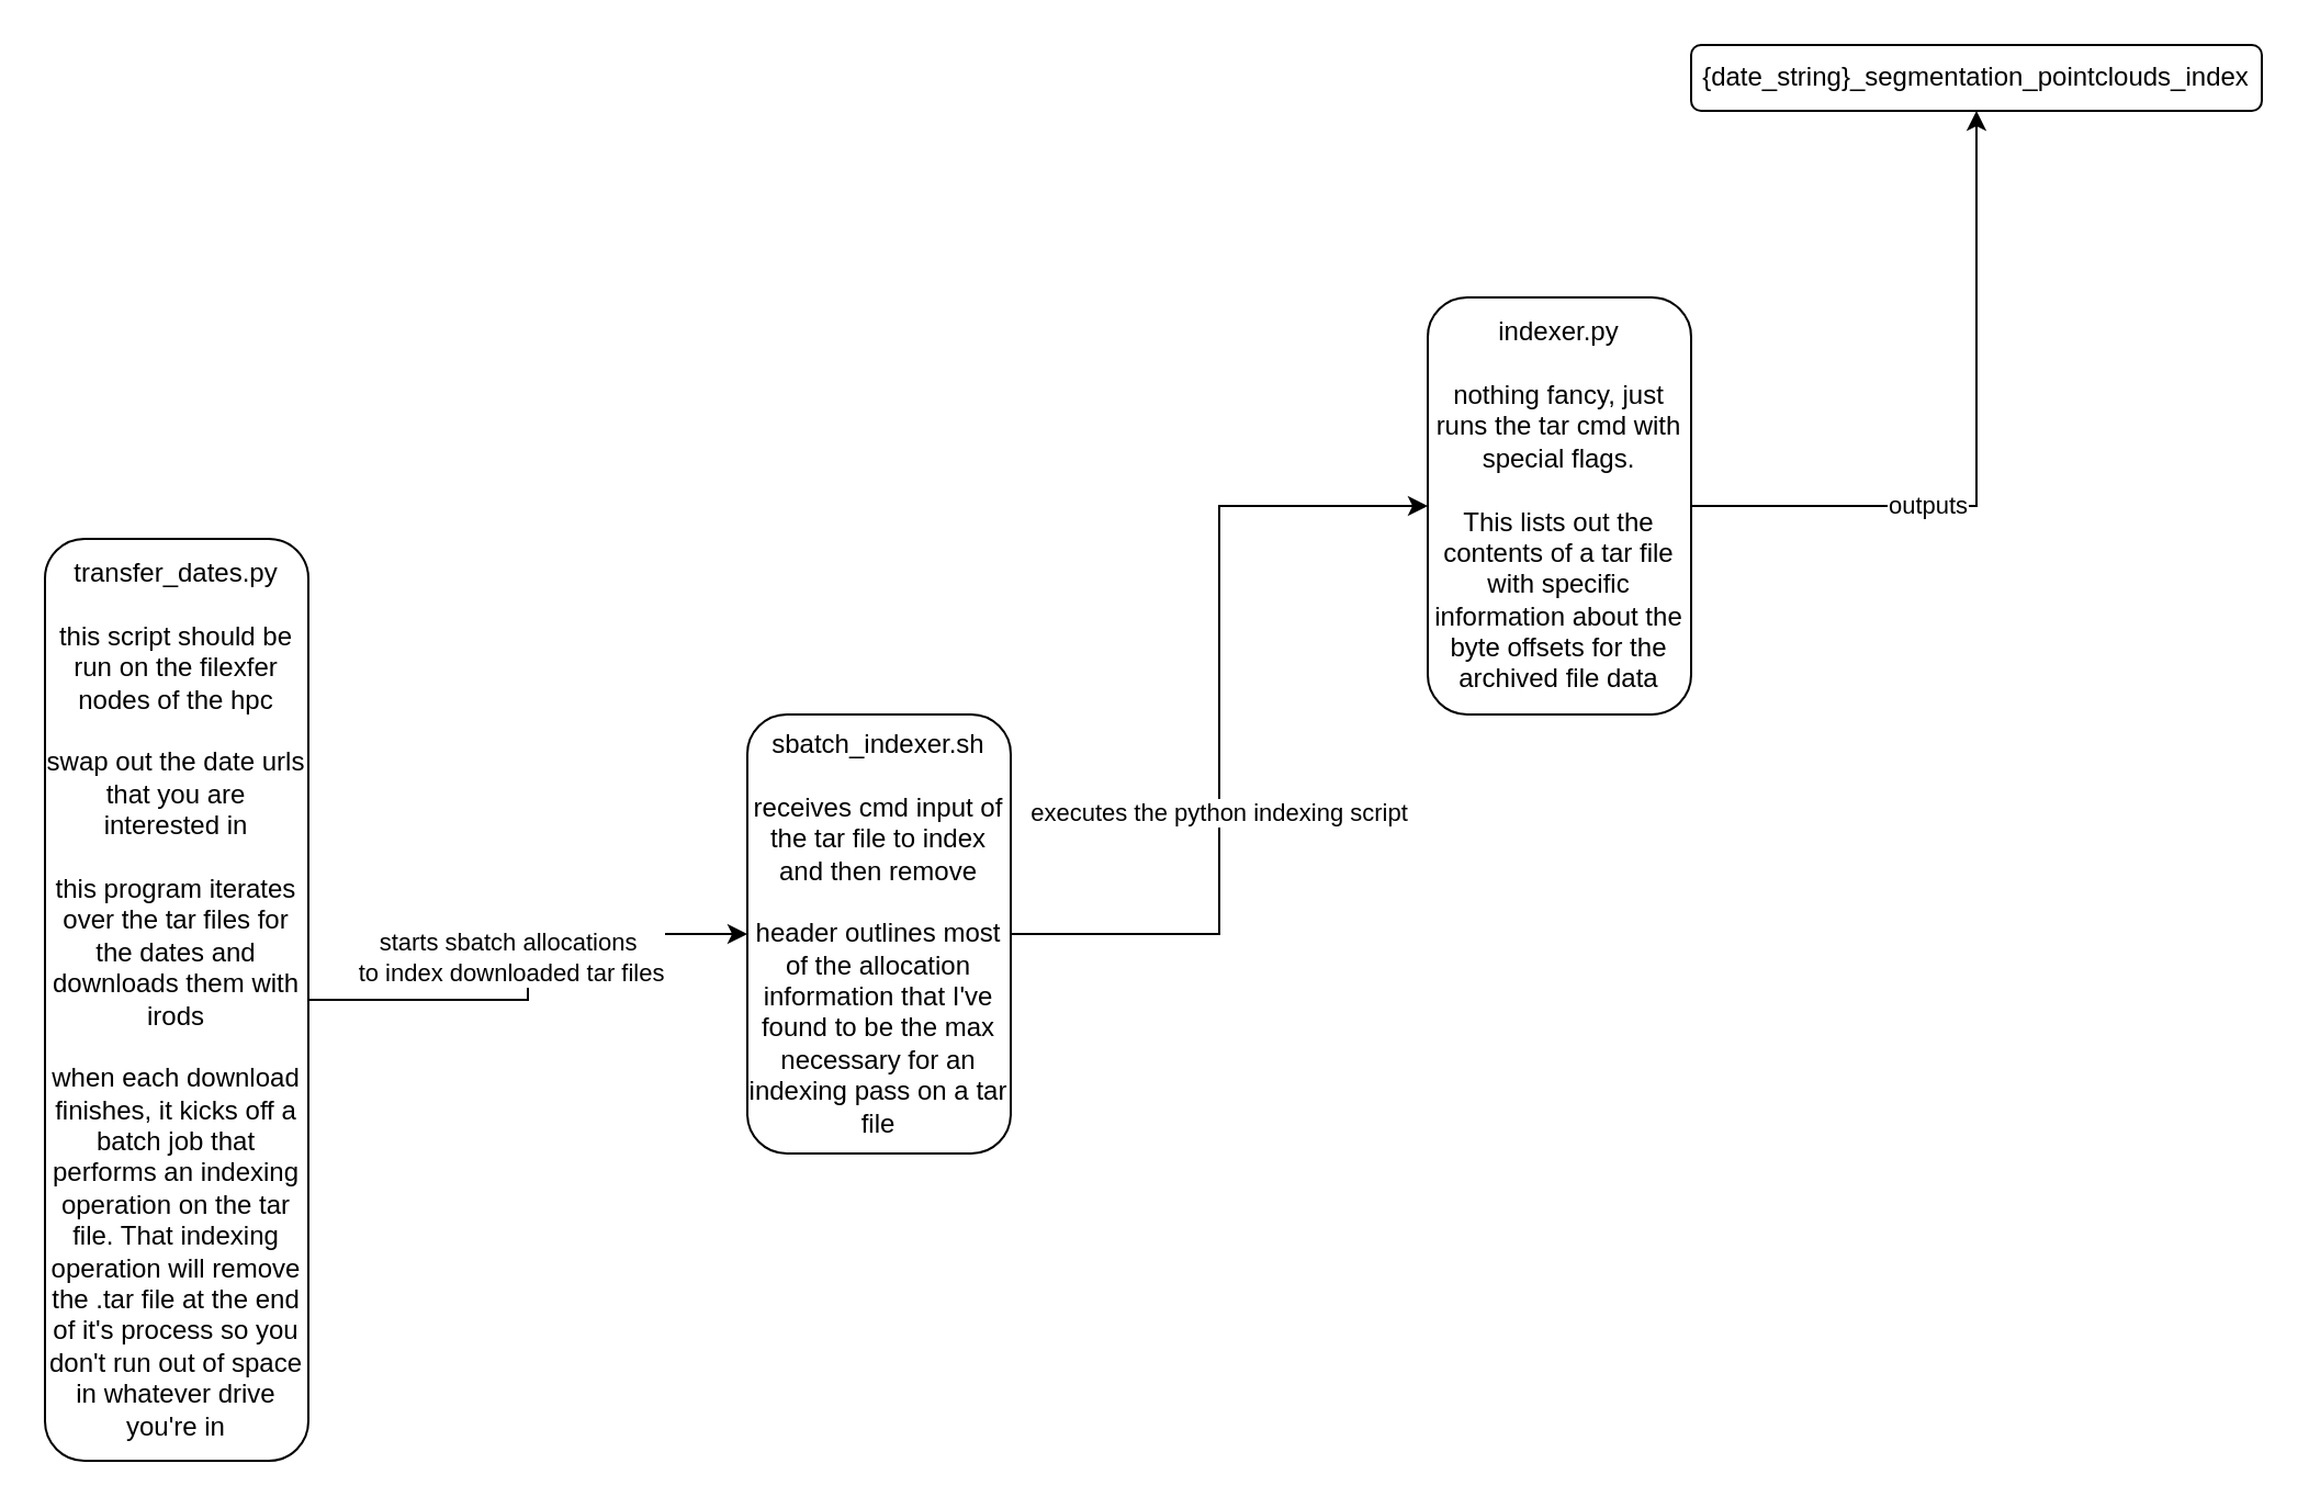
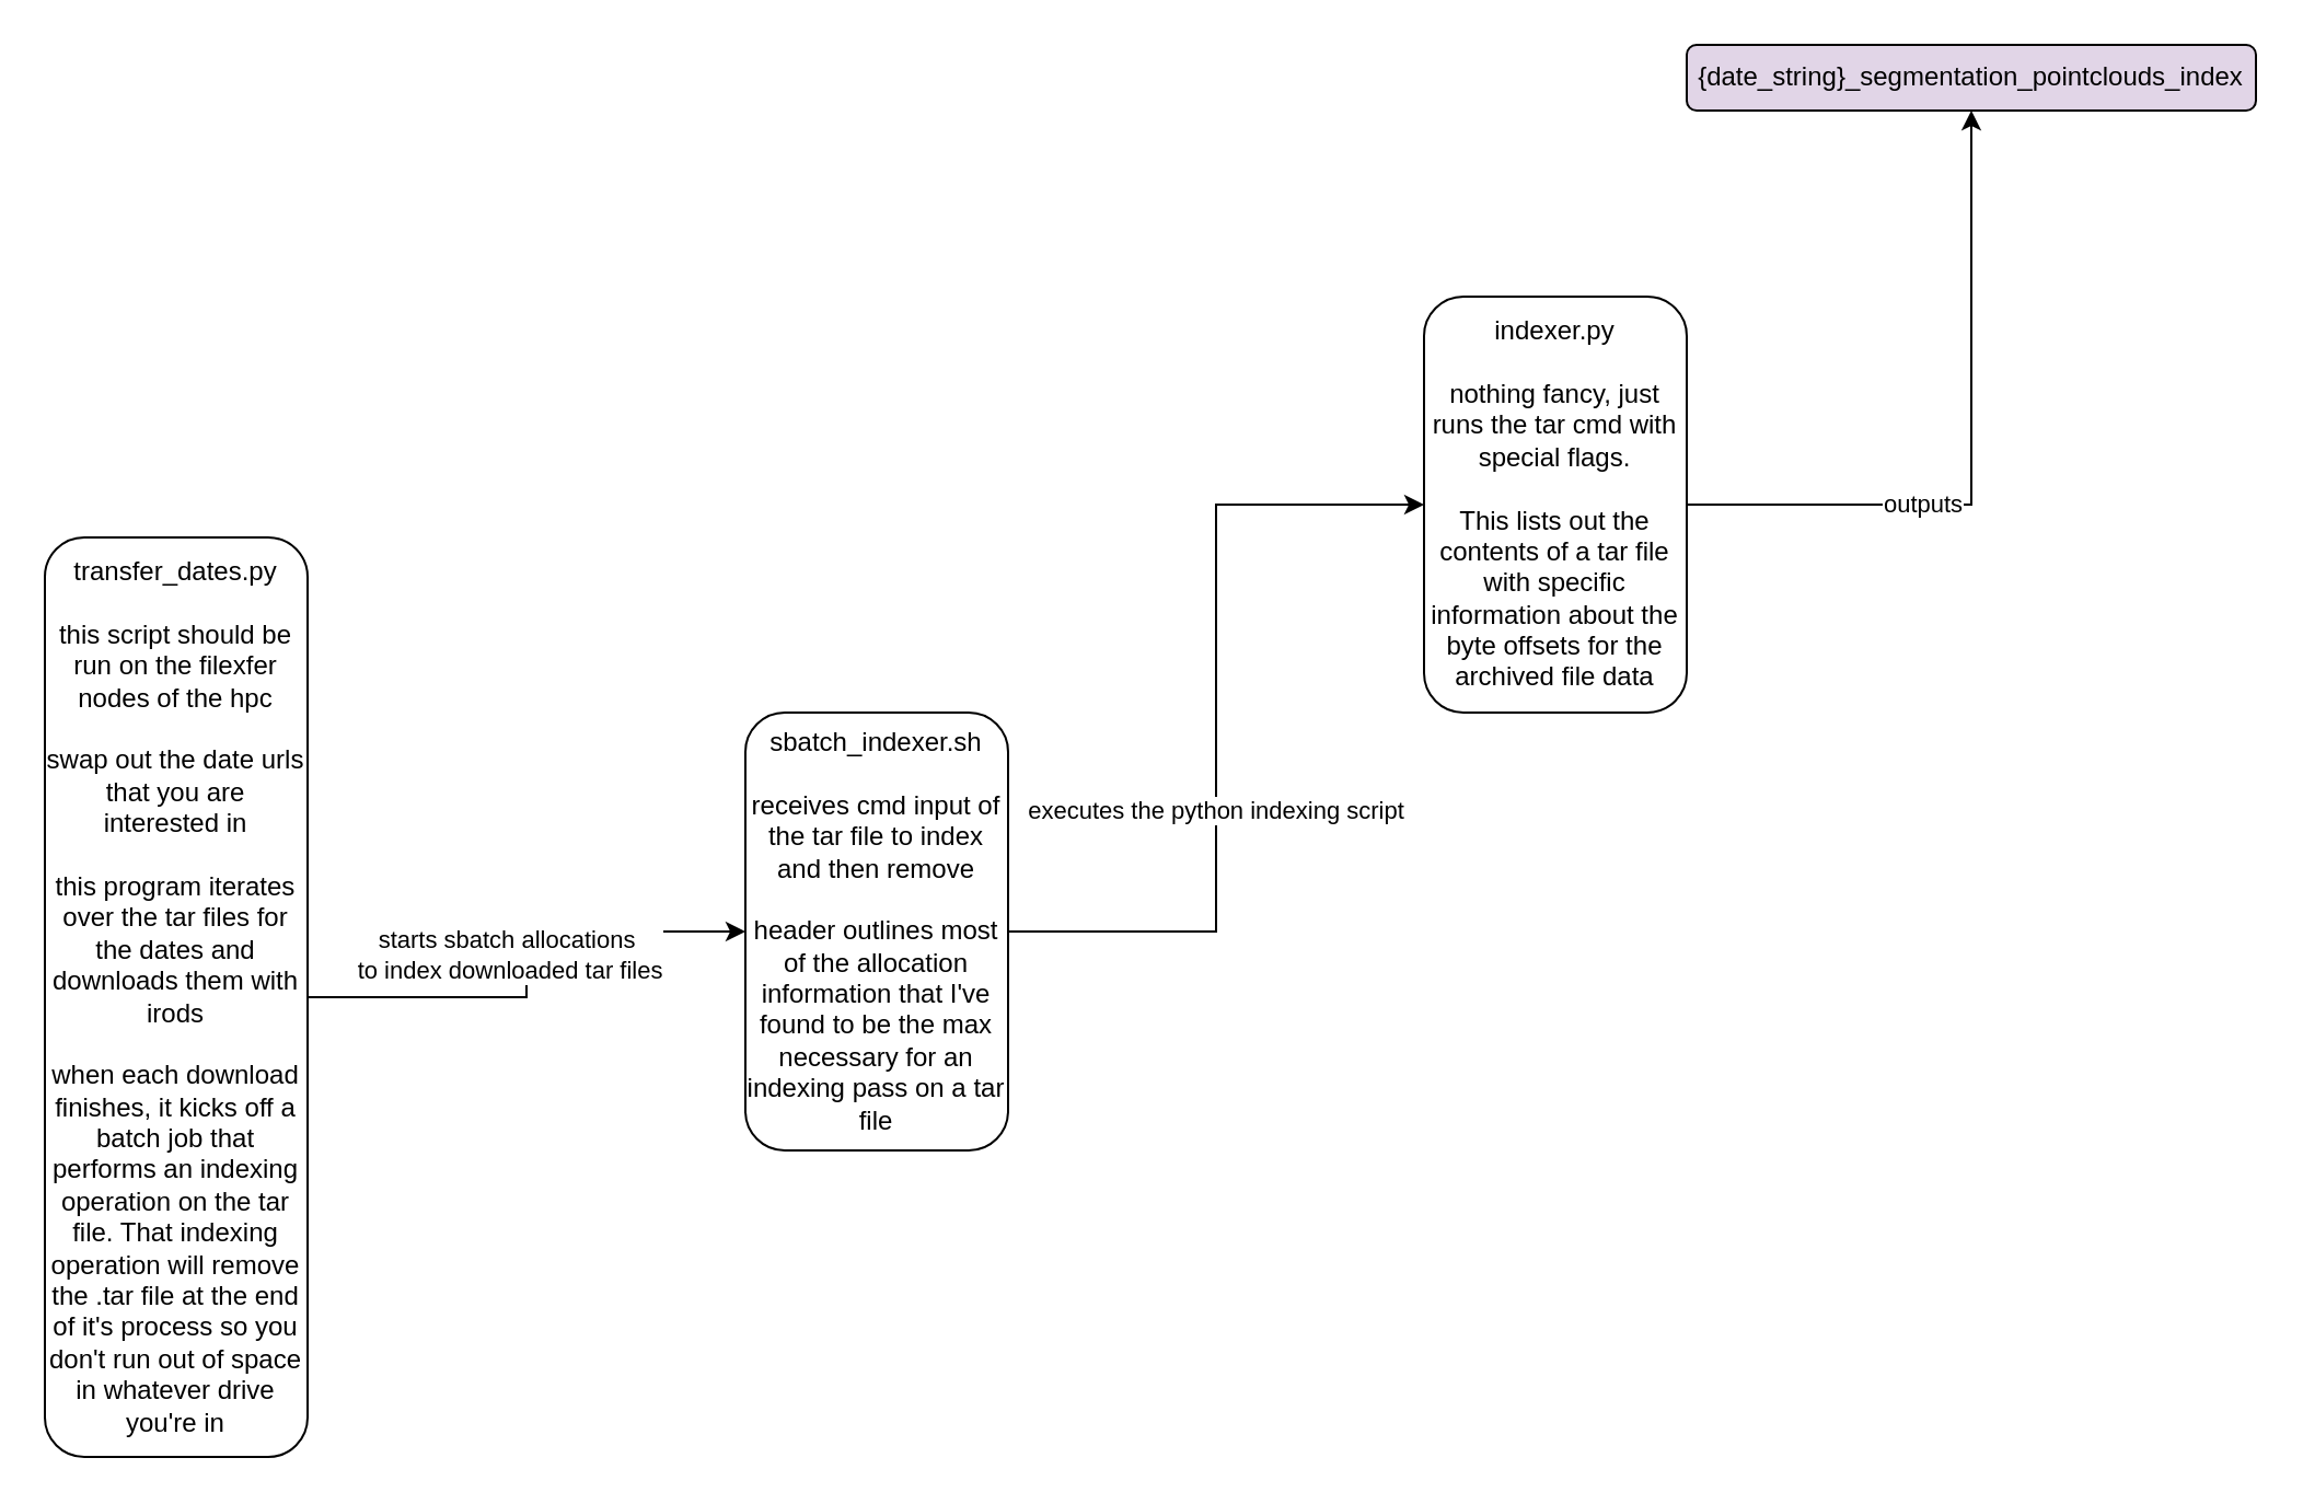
  <mxCell id="0" />
  <mxCell id="1" parent="0" />
  <mxCell id="2" value="" style="edgeStyle=orthogonalEdgeStyle;rounded=0;orthogonalLoop=1;jettySize=auto;html=1;exitX=1;exitY=0.5;exitDx=0;exitDy=0;" edge="1" parent="1" source="10" target="9"><mxGeometry relative="1" as="geometry" /></mxCell>
  <mxCell id="3" value="outputs" style="edgeLabel;html=1;align=center;verticalAlign=middle;resizable=0;points=[];" vertex="1" connectable="0" parent="2"><mxGeometry x="-0.312" y="1" relative="1" as="geometry"><mxPoint as="offset" /></mxGeometry></mxCell>
  <mxCell id="4" style="edgeStyle=orthogonalEdgeStyle;rounded=0;orthogonalLoop=1;jettySize=auto;html=1;exitX=1;exitY=0.5;exitDx=0;exitDy=0;" edge="1" parent="1" source="11" target="10"><mxGeometry relative="1" as="geometry" /></mxCell>
  <mxCell id="5" value="executes the python indexing script " style="edgeLabel;html=1;align=center;verticalAlign=middle;resizable=0;points=[];" vertex="1" connectable="0" parent="4"><mxGeometry x="-0.216" y="1" relative="1" as="geometry"><mxPoint as="offset" /></mxGeometry></mxCell>
  <mxCell id="6" style="edgeStyle=orthogonalEdgeStyle;rounded=0;orthogonalLoop=1;jettySize=auto;html=1;" edge="1" parent="1" source="8" target="11"><mxGeometry relative="1" as="geometry" /></mxCell>
  <mxCell id="7" value="&lt;div&gt;starts sbatch allocations&lt;/div&gt;&lt;div&gt;&amp;nbsp;to index downloaded tar files&lt;/div&gt;" style="edgeLabel;html=1;align=center;verticalAlign=middle;resizable=0;points=[];" vertex="1" connectable="0" parent="6"><mxGeometry x="-0.27" y="-2" relative="1" as="geometry"><mxPoint x="6" y="-22" as="offset" /></mxGeometry></mxCell>
  <mxCell id="8" value="&lt;div&gt;transfer_dates.py&lt;/div&gt;&lt;div&gt;&lt;br&gt;&lt;/div&gt;&lt;div&gt;this script should be run on the filexfer nodes of the hpc&lt;/div&gt;&lt;div&gt;&lt;br&gt;&lt;/div&gt;&lt;div&gt;swap out the date urls that you are interested in&lt;/div&gt;&lt;div&gt;&lt;br&gt;&lt;/div&gt;&lt;div&gt;this program iterates over the tar files for the dates and downloads them with irods&lt;/div&gt;&lt;div&gt;&lt;br&gt;&lt;/div&gt;&lt;div&gt;when each download finishes, it kicks off a batch job that performs an indexing operation on the tar file. That indexing operation will remove the .tar file at the end of it's process so you don't run out of space in whatever drive you're in&lt;br&gt;&lt;/div&gt;" style="rounded=1;whiteSpace=wrap;html=1;fixedWidth=1;resizeHeight=1;autosize=1;" vertex="1" parent="1"><mxGeometry x="20" y="245" width="120" height="420" as="geometry" /></mxCell>
- <mxCell id="9" value="{date_string}_segmentation_pointclouds_index" style="rounded=1;whiteSpace=wrap;html=1;fixedWidth=1;resizeHeight=1;autosize=1;" vertex="1" parent="1"><mxGeometry x="770" y="20" width="260" height="30" as="geometry" /></mxCell>
+ <mxCell id="9" value="{date_string}_segmentation_pointclouds_index" style="rounded=1;whiteSpace=wrap;html=1;fixedWidth=1;resizeHeight=1;autosize=1;fillColor=#e1d5e7;" vertex="1" parent="1"><mxGeometry x="770" y="20" width="260" height="30" as="geometry" /></mxCell>
  <mxCell id="10" value="&lt;div&gt;indexer.py&lt;/div&gt;&lt;div&gt;&lt;br&gt;&lt;/div&gt;&lt;div&gt;nothing fancy, just runs the tar cmd with special flags.&lt;/div&gt;&lt;div&gt;&lt;br&gt;&lt;/div&gt;&lt;div&gt;This lists out the contents of a tar file with specific information about the byte offsets for the archived file data&lt;br&gt;&lt;/div&gt;" style="rounded=1;whiteSpace=wrap;html=1;fixedWidth=1;resizeHeight=1;autosize=1;" vertex="1" parent="1"><mxGeometry x="650" y="135" width="120" height="190" as="geometry" /></mxCell>
  <mxCell id="11" value="&lt;div&gt;sbatch_indexer.sh&lt;/div&gt;&lt;div&gt;&lt;br&gt;&lt;/div&gt;&lt;div&gt;receives cmd input of the tar file to index and then remove&lt;/div&gt;&lt;div&gt;&lt;br&gt;&lt;/div&gt;&lt;div&gt;header outlines most of the allocation information that I've found to be the max necessary for an indexing pass on a tar file&lt;br&gt;&lt;/div&gt;" style="rounded=1;whiteSpace=wrap;html=1;fixedWidth=1;resizeHeight=1;autosize=1;" vertex="1" parent="1"><mxGeometry x="340" y="325" width="120" height="200" as="geometry" /></mxCell>
